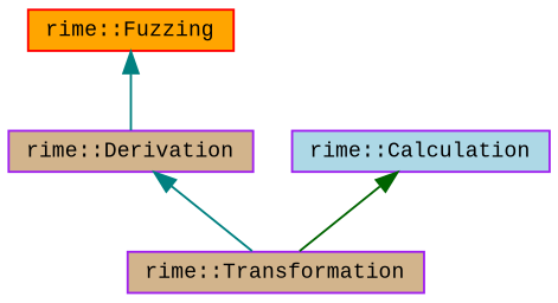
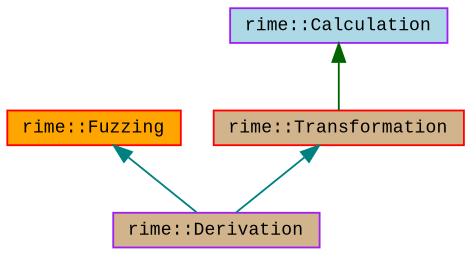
  digraph {
    fontname="Liberation Mono"
    node [color=red fillcolor=tan fontname="Liberation Mono" fontsize=10 shape=record style=filled]
    edge [color=teal dir=back fontname="Liberation Mono" fontsize=10 labelfontname=Helvetica labelfontsize=10 style=solid]
    n1 [fillcolor=orange fontcolor=black height=0.2 label="rime::Fuzzing" width=0.4]
    n2 [color=purple height=0.2 label="rime::Derivation" width=0.4]
-   n3 [color=purple height=0.2 label="rime::Transformation" width=0.4]
+   n3 [height=0.2 label="rime::Transformation" width=0.4]
    n4 [color=purple fillcolor=lightblue height=0.2 label="rime::Calculation" width=0.4]
    n1 -> n2
-   n2 -> n3
+   n3 -> n2
    n4 -> n3 [color=darkgreen]
  }
